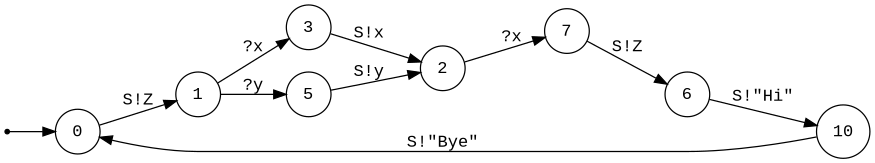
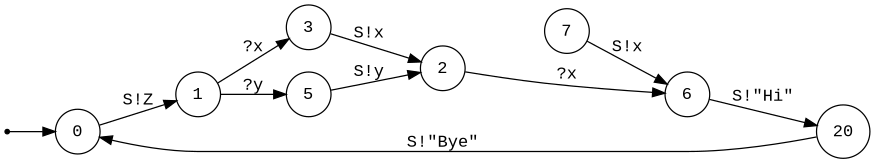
  digraph {
    fontname="Liberation Mono"
    rankdir=LR
    node [fontname="Liberation Mono" shape=circle]
    edge [fontname="Liberation Mono"]
    START [shape=point]
    0
    1
    3
    5
    2
    7
    6
-   10
+   10 [label=20]
    START -> 0
    0 -> 1 [label="S!Z"]
    1 -> 3 [label="?x"]
    1 -> 5 [label="?y"]
    3 -> 2 [label="S!x"]
    5 -> 2 [label="S!y"]
-   2 -> 7 [label="?x"]
-   7 -> 6 [label="S!Z"]
+   2 -> 6 [label="?x"]
+   7 -> 6 [label="S!x"]
    6 -> 10 [label="S!\"Hi\""]
    10 -> 0 [label="S!\"Bye\""]
  }
